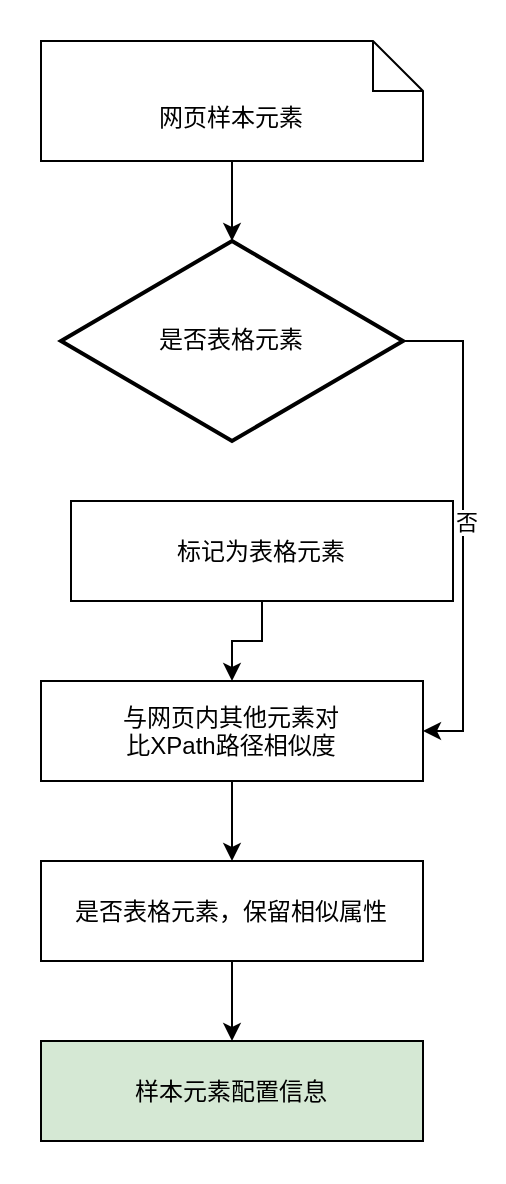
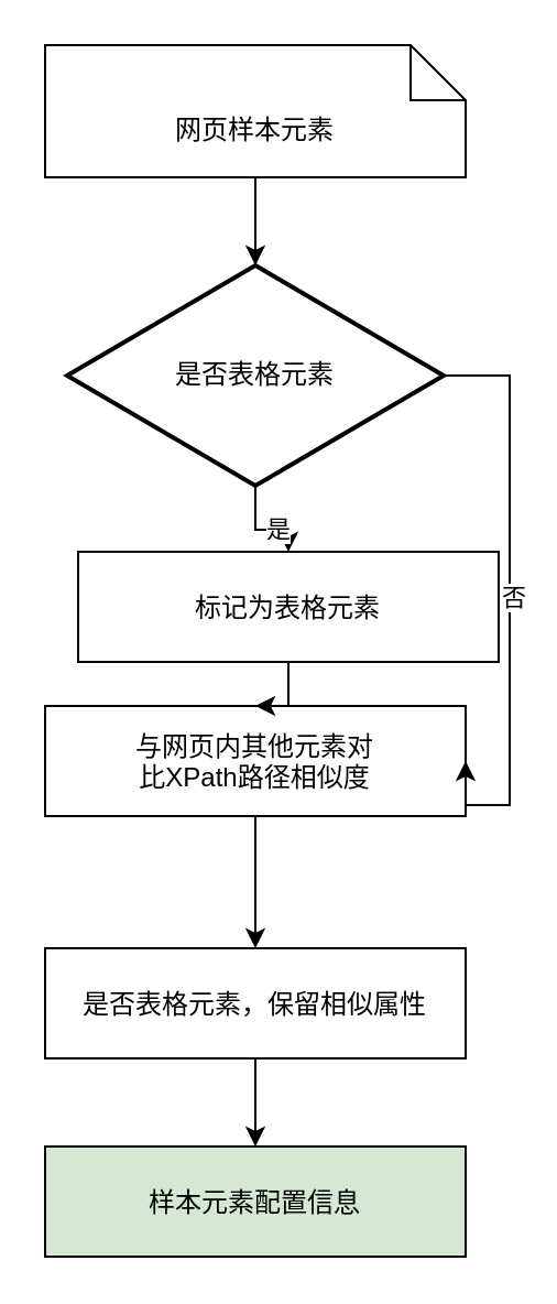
  <mxCell id="0" />
  <mxCell id="1" parent="0" />
  <mxCell id="2" style="edgeStyle=orthogonalEdgeStyle;rounded=0;orthogonalLoop=1;jettySize=auto;html=1;" edge="1" parent="1" source="3" target="10"><mxGeometry relative="1" as="geometry" /></mxCell>
  <mxCell id="3" value="网页样本元素" style="shape=note2;boundedLbl=1;whiteSpace=wrap;html=1;size=25;verticalAlign=top;align=center;" vertex="1" parent="1"><mxGeometry x="20" y="20" width="191" height="60" as="geometry" /></mxCell>
  <mxCell id="4" style="edgeStyle=orthogonalEdgeStyle;rounded=0;orthogonalLoop=1;jettySize=auto;html=1;entryX=0.5;entryY=0;entryDx=0;entryDy=0;" edge="1" parent="1" source="5" target="14"><mxGeometry relative="1" as="geometry" /></mxCell>
- <mxCell id="5" value="与网页内其他元素对&#10;比XPath路径相似度" style="fontStyle=0;fontSize=12;" vertex="1" parent="1"><mxGeometry x="20" y="340" width="191" height="50" as="geometry" /></mxCell>
+ <mxCell id="5" value="与网页内其他元素对&#10;比XPath路径相似度" style="fontStyle=0;fontSize=12;" vertex="1" parent="1"><mxGeometry x="20" y="320" width="191" height="50" as="geometry" /></mxCell>
+ <mxCell id="6" style="edgeStyle=orthogonalEdgeStyle;rounded=0;orthogonalLoop=1;jettySize=auto;html=1;entryX=0.5;entryY=0;entryDx=0;entryDy=0;" edge="1" parent="1" source="10" target="12"><mxGeometry relative="1" as="geometry" /></mxCell>
+ <mxCell id="7" value="是" style="edgeLabel;html=1;align=center;verticalAlign=middle;resizable=0;points=[];" vertex="1" connectable="0" parent="6"><mxGeometry x="0.337" y="1" relative="1" as="geometry"><mxPoint as="offset" /></mxGeometry></mxCell>
  <mxCell id="8" style="edgeStyle=orthogonalEdgeStyle;rounded=0;orthogonalLoop=1;jettySize=auto;html=1;entryX=1;entryY=0.5;entryDx=0;entryDy=0;" edge="1" parent="1" source="10" target="5"><mxGeometry relative="1" as="geometry"><Array as="points"><mxPoint x="231" y="170" /><mxPoint x="231" y="365" /></Array></mxGeometry></mxCell>
  <mxCell id="9" value="否" style="edgeLabel;html=1;align=center;verticalAlign=middle;resizable=0;points=[];" vertex="1" connectable="0" parent="8"><mxGeometry x="-0.019" y="1" relative="1" as="geometry"><mxPoint as="offset" /></mxGeometry></mxCell>
  <mxCell id="10" value="是否表格元素" style="strokeWidth=2;html=1;shape=mxgraph.flowchart.decision;whiteSpace=wrap;" vertex="1" parent="1"><mxGeometry x="30" y="120" width="171" height="100" as="geometry" /></mxCell>
  <mxCell id="11" style="edgeStyle=orthogonalEdgeStyle;rounded=0;orthogonalLoop=1;jettySize=auto;html=1;entryX=0.5;entryY=0;entryDx=0;entryDy=0;" edge="1" parent="1" source="12" target="5"><mxGeometry relative="1" as="geometry" /></mxCell>
  <mxCell id="12" value="标记为表格元素" style="fontStyle=0;fontSize=12;" vertex="1" parent="1"><mxGeometry x="35" y="250" width="191" height="50" as="geometry" /></mxCell>
  <mxCell id="13" style="edgeStyle=orthogonalEdgeStyle;rounded=0;orthogonalLoop=1;jettySize=auto;html=1;entryX=0.5;entryY=0;entryDx=0;entryDy=0;" edge="1" parent="1" source="14" target="15"><mxGeometry relative="1" as="geometry" /></mxCell>
  <mxCell id="14" value="是否表格元素，保留相似属性" style="fontStyle=0;fontSize=12;" vertex="1" parent="1"><mxGeometry x="20" y="430" width="191" height="50" as="geometry" /></mxCell>
  <mxCell id="15" value="样本元素配置信息" style="fontStyle=0;fontSize=12;fillColor=#d5e8d4;" vertex="1" parent="1"><mxGeometry x="20" y="520" width="191" height="50" as="geometry" /></mxCell>
